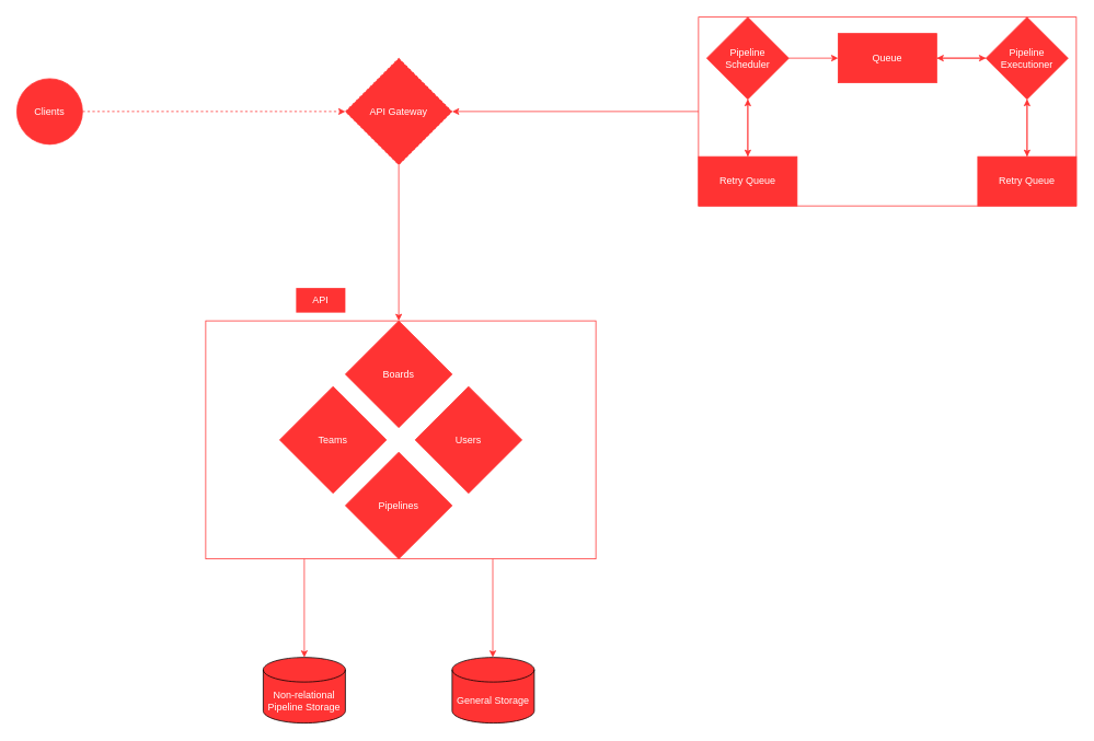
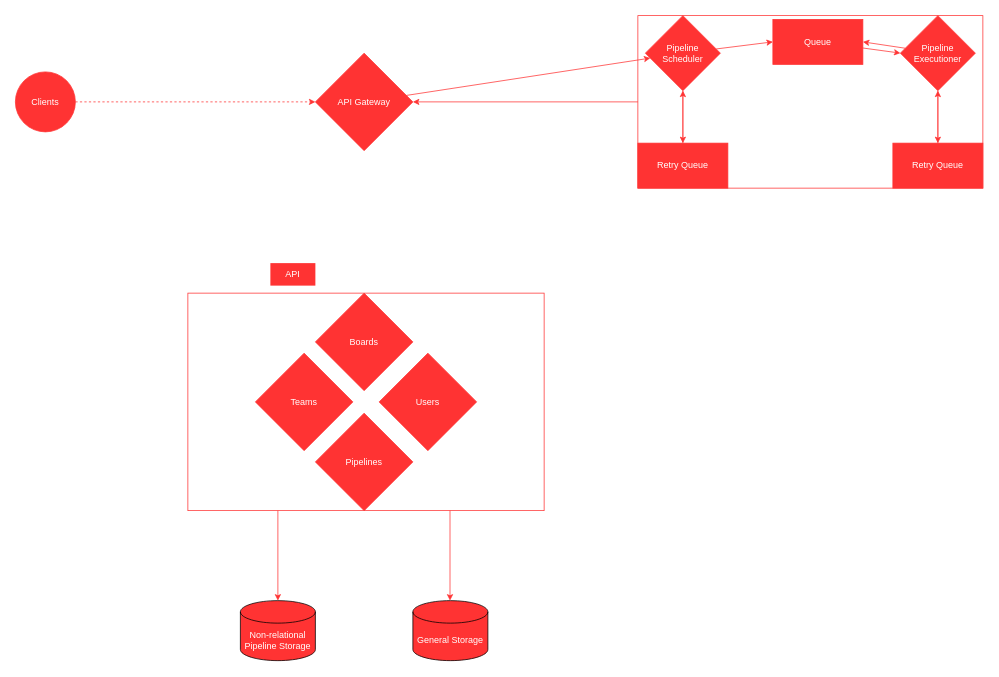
  <mxCell id="0" />
  <mxCell id="1" parent="0" />
  <mxCell id="2" style="edgeStyle=none;html=1;strokeColor=#FF3333;startArrow=none;startFill=0;endArrow=classic;endFill=1;entryX=1;entryY=0.5;entryDx=0;entryDy=0;" edge="1" parent="1" target="30"><mxGeometry relative="1" as="geometry"><mxPoint x="710" y="135" as="targetPoint" /><mxPoint x="850" y="135" as="sourcePoint" /></mxGeometry></mxCell>
  <mxCell id="3" style="edgeStyle=none;html=1;strokeColor=#FF3333;labelBackgroundColor=none;fontColor=#FFFFFF;entryX=0;entryY=0.5;entryDx=0;entryDy=0;dashed=1;" parent="1" source="4" edge="1" target="30"><mxGeometry relative="1" as="geometry"><mxPoint x="240" y="135" as="targetPoint" /></mxGeometry></mxCell>
  <mxCell id="4" value="Clients" style="ellipse;whiteSpace=wrap;html=1;aspect=fixed;strokeColor=#FF3333;fillColor=#FF3333;labelBackgroundColor=none;fontColor=#FFFFFF;" parent="1" vertex="1"><mxGeometry x="20" y="95" width="80" height="80" as="geometry" /></mxCell>
  <mxCell id="5" value="General Storage" style="shape=cylinder3;whiteSpace=wrap;html=1;boundedLbl=1;backgroundOutline=1;size=15;strokeWidth=1;fillColor=#FF3333;strokeColor=default;labelBackgroundColor=none;fontColor=#FFFFFF;" parent="1" vertex="1"><mxGeometry x="550" y="800" width="100" height="80" as="geometry" /></mxCell>
  <mxCell id="6" value="" style="group;labelBackgroundColor=none;fontColor=#FFFFFF;strokeColor=none;" parent="1" vertex="1" connectable="0"><mxGeometry x="250" y="350" width="475" height="330" as="geometry" /></mxCell>
  <mxCell id="7" value="" style="group;strokeColor=#FF3333;labelBackgroundColor=none;fontColor=#FFFFFF;" parent="6" vertex="1" connectable="0"><mxGeometry y="40" width="475" height="290" as="geometry" /></mxCell>
  <mxCell id="8" value="Teams" style="rhombus;whiteSpace=wrap;html=1;rounded=0;glass=0;fillColor=#FF3333;strokeColor=#FF3333;labelBackgroundColor=none;fontColor=#FFFFFF;" parent="7" vertex="1"><mxGeometry x="90" y="80" width="130" height="130" as="geometry" /></mxCell>
  <mxCell id="9" value="Boards" style="rhombus;whiteSpace=wrap;html=1;rounded=0;glass=0;fillColor=#FF3333;strokeColor=#FF3333;labelBackgroundColor=none;fontColor=#FFFFFF;" parent="7" vertex="1"><mxGeometry x="170" width="130" height="130" as="geometry" /></mxCell>
  <mxCell id="10" value="Users" style="rhombus;whiteSpace=wrap;html=1;rounded=0;glass=0;fillColor=#FF3333;strokeColor=#FF3333;labelBackgroundColor=none;fontColor=#FFFFFF;" parent="7" vertex="1"><mxGeometry x="255" y="80" width="130" height="130" as="geometry" /></mxCell>
  <mxCell id="11" value="Pipelines" style="rhombus;whiteSpace=wrap;html=1;rounded=0;glass=0;fillColor=#FF3333;strokeColor=#FF3333;labelBackgroundColor=none;fontColor=#FFFFFF;" parent="7" vertex="1"><mxGeometry x="170" y="160" width="130" height="130" as="geometry" /></mxCell>
  <mxCell id="12" value="API" style="text;html=1;strokeColor=none;fillColor=#FF3333;align=center;verticalAlign=middle;whiteSpace=wrap;rounded=0;glass=0;labelBackgroundColor=none;fontColor=#FFFFFF;" parent="6" vertex="1"><mxGeometry x="110" width="60" height="30" as="geometry" /></mxCell>
  <mxCell id="13" value="Non-relational Pipeline Storage" style="shape=cylinder3;whiteSpace=wrap;html=1;boundedLbl=1;backgroundOutline=1;size=15;strokeWidth=1;fillColor=#FF3333;strokeColor=default;labelBackgroundColor=none;fontColor=#FFFFFF;" parent="1" vertex="1"><mxGeometry x="320" y="800" width="100" height="80" as="geometry" /></mxCell>
  <mxCell id="14" value="" style="endArrow=classic;html=1;strokeColor=#FF3333;entryX=0.5;entryY=0;entryDx=0;entryDy=0;entryPerimeter=0;" edge="1" parent="1" target="13"><mxGeometry width="50" height="50" relative="1" as="geometry"><mxPoint x="370" y="680" as="sourcePoint" /><mxPoint x="510" y="740" as="targetPoint" /></mxGeometry></mxCell>
  <mxCell id="15" value="" style="endArrow=classic;html=1;strokeColor=#FF3333;entryX=0.5;entryY=0;entryDx=0;entryDy=0;entryPerimeter=0;" edge="1" parent="1"><mxGeometry width="50" height="50" relative="1" as="geometry"><mxPoint x="599.5" y="680" as="sourcePoint" /><mxPoint x="599.5" y="800" as="targetPoint" /></mxGeometry></mxCell>
  <mxCell id="16" value="" style="group;strokeColor=#FF3333;labelBackgroundColor=none;fontColor=#FFFFFF;" vertex="1" connectable="0" parent="1"><mxGeometry x="850" y="20" width="460" height="230" as="geometry" /></mxCell>
  <mxCell id="17" value="Pipeline Scheduler" style="rhombus;whiteSpace=wrap;html=1;fillColor=#FF3333;strokeColor=#FF3333;labelBackgroundColor=none;fontColor=#FFFFFF;" vertex="1" parent="16"><mxGeometry x="10" width="100" height="100" as="geometry" /></mxCell>
- <mxCell id="18" value="Queue" style="rounded=0;whiteSpace=wrap;html=1;fillColor=#FF3333;strokeColor=#FF3333;labelBackgroundColor=none;fontColor=#FFFFFF;" vertex="1" parent="16"><mxGeometry x="170" y="20" width="120" height="60" as="geometry" /></mxCell>
+ <mxCell id="18" value="Queue" style="rounded=0;whiteSpace=wrap;html=1;fillColor=#FF3333;strokeColor=#FF3333;labelBackgroundColor=none;fontColor=#FFFFFF;" vertex="1" parent="16"><mxGeometry x="180" y="5" width="120" height="60" as="geometry" /></mxCell>
  <mxCell id="19" style="edgeStyle=none;html=1;entryX=0;entryY=0.5;entryDx=0;entryDy=0;strokeColor=#FF3333;labelBackgroundColor=none;fontColor=#FFFFFF;" edge="1" parent="16" source="17" target="18"><mxGeometry relative="1" as="geometry" /></mxCell>
  <mxCell id="20" style="edgeStyle=none;html=1;entryX=1;entryY=0.5;entryDx=0;entryDy=0;strokeColor=#FF3333;labelBackgroundColor=none;fontColor=#FFFFFF;" edge="1" parent="16" source="21" target="18"><mxGeometry relative="1" as="geometry" /></mxCell>
  <mxCell id="21" value="Pipeline Executioner" style="rhombus;whiteSpace=wrap;html=1;fillColor=#FF3333;strokeColor=#FF3333;labelBackgroundColor=none;fontColor=#FFFFFF;" vertex="1" parent="16"><mxGeometry x="350" width="100" height="100" as="geometry" /></mxCell>
  <mxCell id="22" style="edgeStyle=none;html=1;entryX=0;entryY=0.5;entryDx=0;entryDy=0;strokeColor=#FF3333;labelBackgroundColor=none;fontColor=#FFFFFF;" edge="1" parent="16" source="18" target="21"><mxGeometry relative="1" as="geometry" /></mxCell>
  <mxCell id="23" style="edgeStyle=none;html=1;entryX=0.5;entryY=1;entryDx=0;entryDy=0;strokeColor=#FF3333;labelBackgroundColor=none;fontColor=#FFFFFF;" edge="1" parent="16" source="24" target="17"><mxGeometry relative="1" as="geometry" /></mxCell>
  <mxCell id="24" value="Retry Queue" style="rounded=0;whiteSpace=wrap;html=1;fillColor=#FF3333;strokeColor=#FF3333;labelBackgroundColor=none;fontColor=#FFFFFF;" vertex="1" parent="16"><mxGeometry y="170" width="120" height="60" as="geometry" /></mxCell>
  <mxCell id="25" style="edgeStyle=none;html=1;entryX=0.5;entryY=0;entryDx=0;entryDy=0;strokeColor=#FF3333;labelBackgroundColor=none;fontColor=#FFFFFF;" edge="1" parent="16" source="17" target="24"><mxGeometry relative="1" as="geometry" /></mxCell>
  <mxCell id="26" style="edgeStyle=none;html=1;entryX=0.5;entryY=1;entryDx=0;entryDy=0;strokeColor=#FF3333;labelBackgroundColor=none;fontColor=#FFFFFF;" edge="1" parent="16" source="27" target="21"><mxGeometry relative="1" as="geometry" /></mxCell>
  <mxCell id="27" value="Retry Queue" style="rounded=0;whiteSpace=wrap;html=1;fillColor=#FF3333;strokeColor=#FF3333;labelBackgroundColor=none;fontColor=#FFFFFF;" vertex="1" parent="16"><mxGeometry x="340" y="170" width="120" height="60" as="geometry" /></mxCell>
  <mxCell id="28" style="edgeStyle=none;html=1;entryX=0.5;entryY=0;entryDx=0;entryDy=0;strokeColor=#FF3333;labelBackgroundColor=none;fontColor=#FFFFFF;" edge="1" parent="16" source="21" target="27"><mxGeometry relative="1" as="geometry" /></mxCell>
- <mxCell id="29" style="edgeStyle=none;html=1;entryX=0.5;entryY=0;entryDx=0;entryDy=0;strokeColor=#FF3333;startArrow=none;startFill=0;endArrow=classic;endFill=1;" edge="1" parent="1" source="30" target="9"><mxGeometry relative="1" as="geometry" /></mxCell>
- <mxCell id="30" value="API Gateway" style="rhombus;whiteSpace=wrap;html=1;rounded=0;glass=0;fillColor=#FF3333;strokeColor=#FF3333;labelBackgroundColor=none;fontColor=#FFFFFF;dashed=1;" vertex="1" parent="1"><mxGeometry x="420" y="70" width="130" height="130" as="geometry" /></mxCell>
+ <mxCell id="29" style="edgeStyle=none;html=1;strokeColor=#FF3333;startArrow=none;startFill=0;endArrow=classic;endFill=1;" edge="1" parent="1" source="30" target="17"><mxGeometry relative="1" as="geometry" /></mxCell>
+ <mxCell id="30" value="API Gateway" style="rhombus;whiteSpace=wrap;html=1;rounded=0;glass=0;fillColor=#FF3333;strokeColor=#FF3333;labelBackgroundColor=none;fontColor=#FFFFFF;" vertex="1" parent="1"><mxGeometry x="420" y="70" width="130" height="130" as="geometry" /></mxCell>
